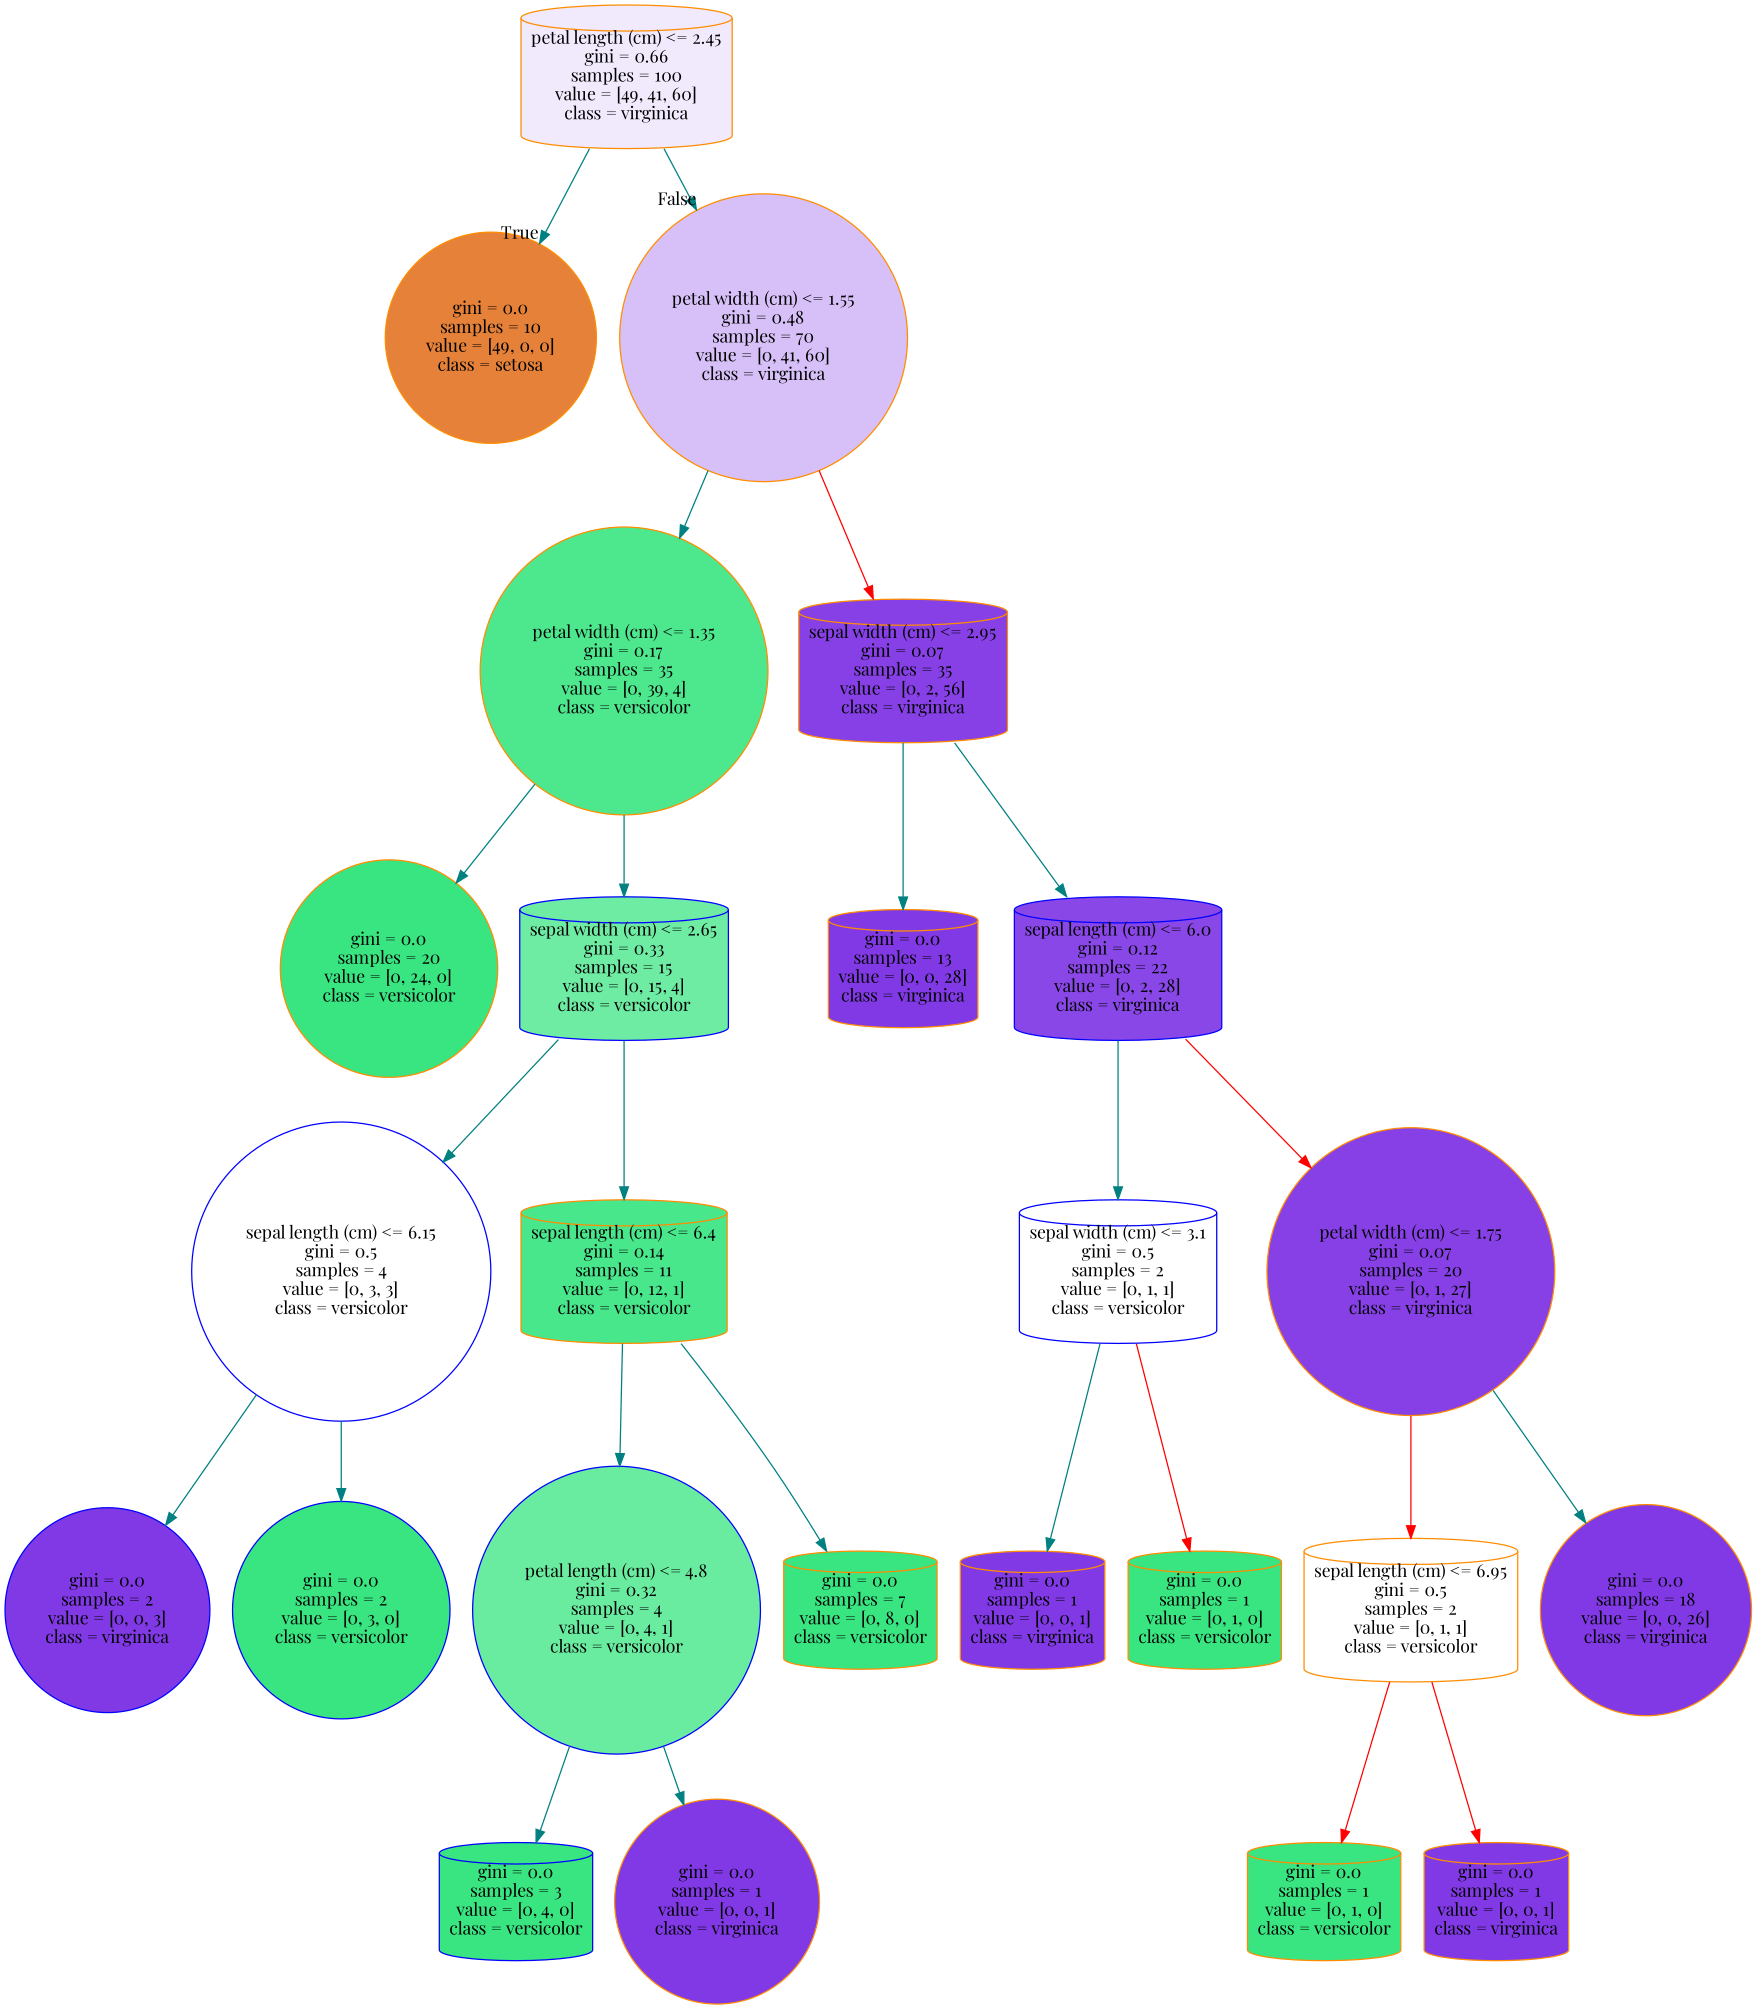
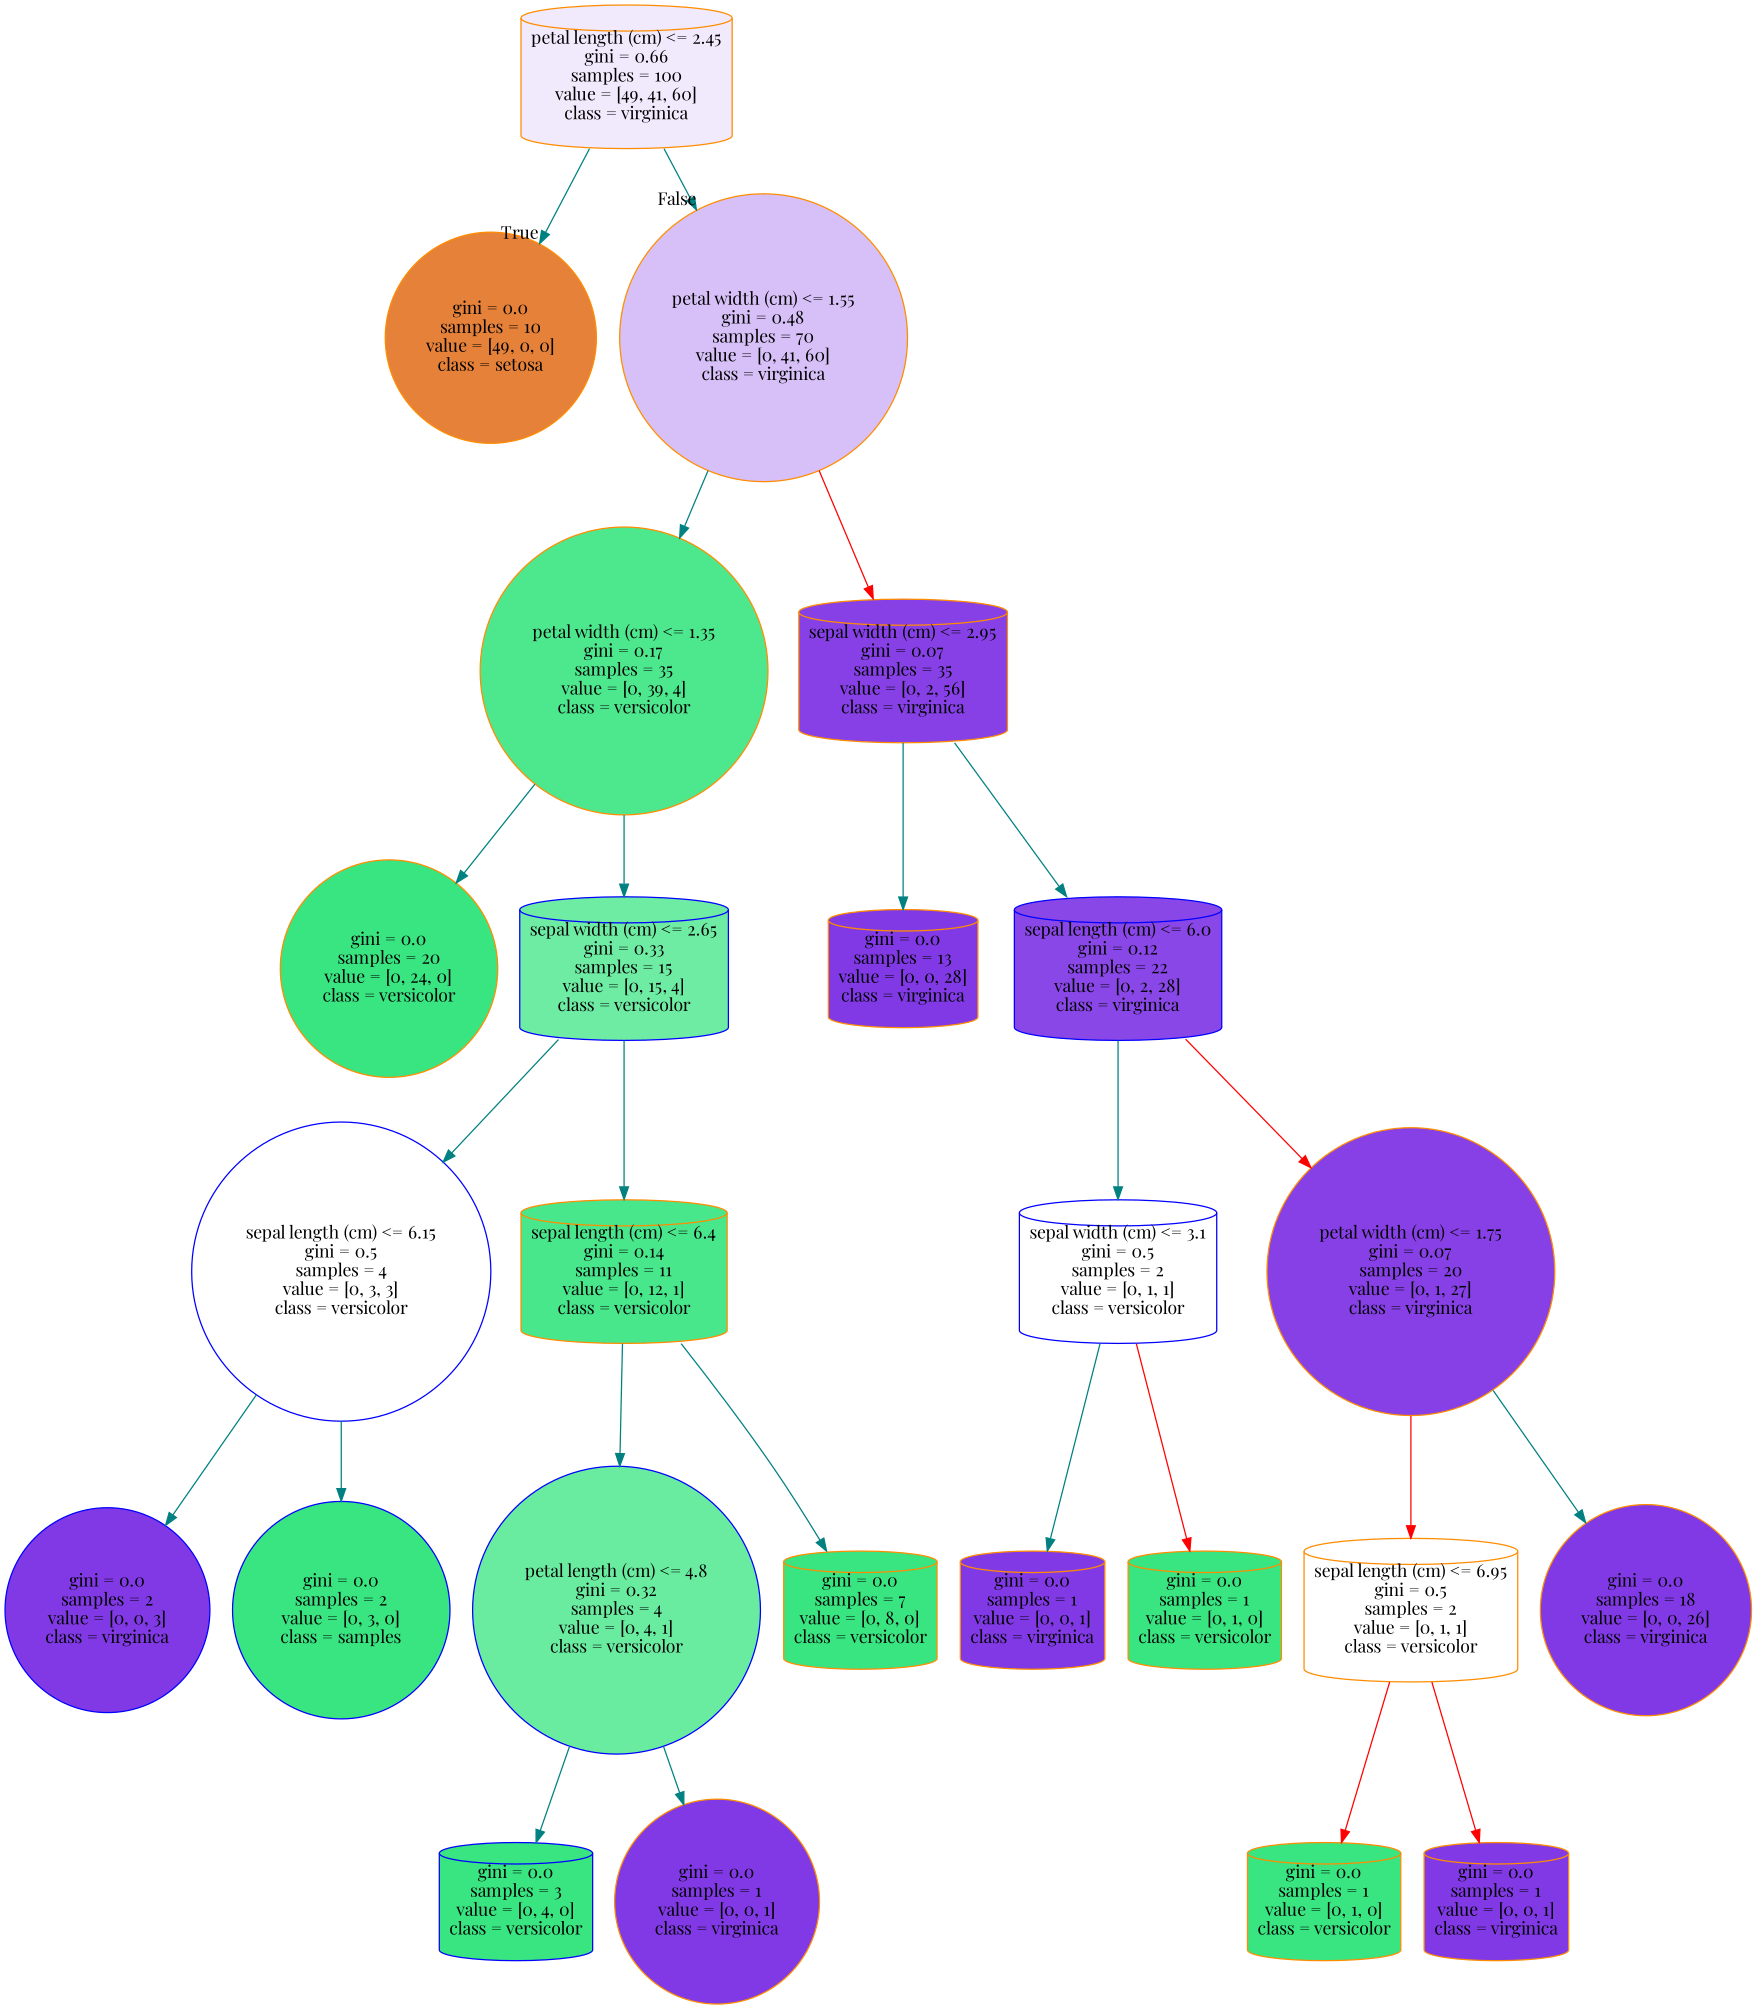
  digraph {
    fontname="Playfair Display"
    node [color=darkorange fillcolor="#39e581" fontname="Playfair Display" shape=cylinder style="filled, rounded"]
    edge [color=teal fontname="Playfair Display"]
    n1 [fillcolor="#f1e9fc" label="petal length (cm) <= 2.45\ngini = 0.66\nsamples = 100\nvalue = [49, 41, 60]\nclass = virginica"]
    n2 [fillcolor="#e58139" label="gini = 0.0\nsamples = 10\nvalue = [49, 0, 0]\nclass = setosa" shape=circle]
    n3 [fillcolor="#d7c0f7" label="petal width (cm) <= 1.55\ngini = 0.48\nsamples = 70\nvalue = [0, 41, 60]\nclass = virginica" shape=circle]
    n4 [fillcolor="#4de88e" label="petal width (cm) <= 1.35\ngini = 0.17\nsamples = 35\nvalue = [0, 39, 4]\nclass = versicolor" shape=circle]
    n5 [fillcolor="#8640e6" label="sepal width (cm) <= 2.95\ngini = 0.07\nsamples = 35\nvalue = [0, 2, 56]\nclass = virginica"]
    n6 [label="gini = 0.0\nsamples = 20\nvalue = [0, 24, 0]\nclass = versicolor" shape=circle]
    n7 [color=blue fillcolor="#6eeca3" label="sepal width (cm) <= 2.65\ngini = 0.33\nsamples = 15\nvalue = [0, 15, 4]\nclass = versicolor"]
    n8 [fillcolor="#8139e5" label="gini = 0.0\nsamples = 13\nvalue = [0, 0, 28]\nclass = virginica"]
    n9 [color=blue fillcolor="#8a47e7" label="sepal length (cm) <= 6.0\ngini = 0.12\nsamples = 22\nvalue = [0, 2, 28]\nclass = virginica"]
    n10 [color=blue fillcolor="#ffffff" label="sepal length (cm) <= 6.15\ngini = 0.5\nsamples = 4\nvalue = [0, 3, 3]\nclass = versicolor" shape=circle]
    n11 [fillcolor="#49e78c" label="sepal length (cm) <= 6.4\ngini = 0.14\nsamples = 11\nvalue = [0, 12, 1]\nclass = versicolor"]
    n12 [color=blue fillcolor="#8139e5" label="gini = 0.0\nsamples = 2\nvalue = [0, 0, 3]\nclass = virginica" shape=circle]
-   n13 [color=blue label="gini = 0.0\nsamples = 2\nvalue = [0, 3, 0]\nclass = versicolor" shape=circle]
+   n13 [color=blue label="gini = 0.0\nsamples = 2\nvalue = [0, 3, 0]\nclass = samples" shape=circle]
    n14 [color=blue fillcolor="#6aeca0" label="petal length (cm) <= 4.8\ngini = 0.32\nsamples = 4\nvalue = [0, 4, 1]\nclass = versicolor" shape=circle]
    n15 [label="gini = 0.0\nsamples = 7\nvalue = [0, 8, 0]\nclass = versicolor"]
    n16 [color=blue label="gini = 0.0\nsamples = 3\nvalue = [0, 4, 0]\nclass = versicolor"]
    n17 [fillcolor="#8139e5" label="gini = 0.0\nsamples = 1\nvalue = [0, 0, 1]\nclass = virginica" shape=circle]
    n18 [color=blue fillcolor="#ffffff" label="sepal width (cm) <= 3.1\ngini = 0.5\nsamples = 2\nvalue = [0, 1, 1]\nclass = versicolor"]
    n19 [fillcolor="#8640e6" label="petal width (cm) <= 1.75\ngini = 0.07\nsamples = 20\nvalue = [0, 1, 27]\nclass = virginica" shape=circle]
    n20 [fillcolor="#8139e5" label="gini = 0.0\nsamples = 1\nvalue = [0, 0, 1]\nclass = virginica"]
    n21 [label="gini = 0.0\nsamples = 1\nvalue = [0, 1, 0]\nclass = versicolor"]
    n22 [fillcolor="#ffffff" label="sepal length (cm) <= 6.95\ngini = 0.5\nsamples = 2\nvalue = [0, 1, 1]\nclass = versicolor"]
    n23 [fillcolor="#8139e5" label="gini = 0.0\nsamples = 18\nvalue = [0, 0, 26]\nclass = virginica" shape=circle]
    n24 [label="gini = 0.0\nsamples = 1\nvalue = [0, 1, 0]\nclass = versicolor"]
    n25 [fillcolor="#8139e5" label="gini = 0.0\nsamples = 1\nvalue = [0, 0, 1]\nclass = virginica"]
    n1 -> n2 [headlabel=True labelangle=45 labeldistance=2.5]
    n1 -> n3 [headlabel=False labelangle=-45 labeldistance=2.5]
    n3 -> n4
    n3 -> n5 [color=red]
    n4 -> n6
    n4 -> n7
    n5 -> n8
    n5 -> n9
    n7 -> n10
    n7 -> n11
    n9 -> n18
    n9 -> n19 [color=red]
    n10 -> n12
    n10 -> n13
    n11 -> n14
    n11 -> n15
    n14 -> n16
    n14 -> n17
    n18 -> n20
    n18 -> n21 [color=red]
    n19 -> n22 [color=red]
    n19 -> n23
    n22 -> n24 [color=red]
    n22 -> n25 [color=red]
  }
